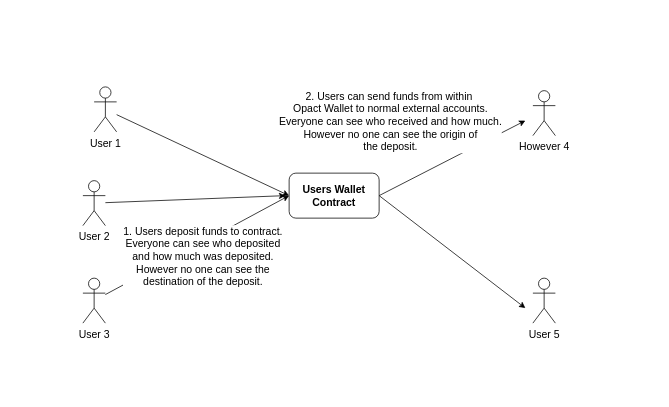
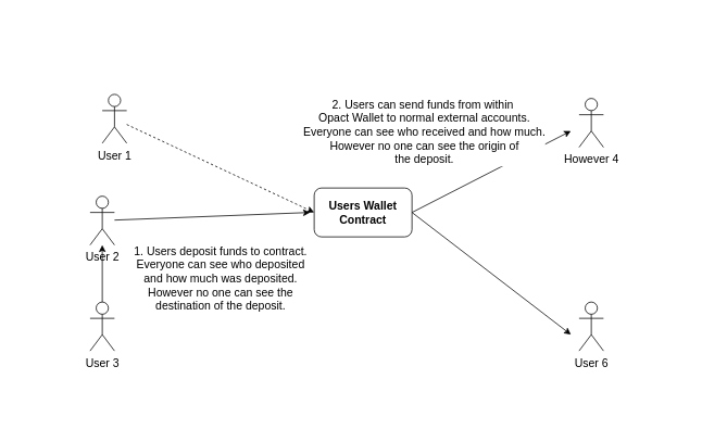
  <mxCell id="0" />
  <mxCell id="1" parent="0" />
  <mxCell id="2" value="" style="rounded=0;whiteSpace=wrap;html=1;labelBackgroundColor=#151219;fontSize=14;strokeColor=none;" vertex="1" parent="1"><mxGeometry width="850" height="500" as="geometry" x="20" y="20" /></mxCell>
- <mxCell id="3" style="edgeStyle=none;html=1;entryX=0;entryY=0.5;entryDx=0;entryDy=0;fontSize=14;" edge="1" parent="1" source="13" target="7"><mxGeometry relative="1" as="geometry" /></mxCell>
+ <mxCell id="3" style="edgeStyle=none;html=1;fontSize=14;" edge="1" parent="1" source="13" target="12"><mxGeometry relative="1" as="geometry" /></mxCell>
  <mxCell id="4" style="edgeStyle=none;html=1;exitX=1;exitY=0.5;exitDx=0;exitDy=0;fontSize=14;" edge="1" parent="1" source="7"><mxGeometry relative="1" as="geometry"><mxPoint x="700" y="160" as="targetPoint" /></mxGeometry></mxCell>
  <mxCell id="5" value="2. Users can send funds from within&amp;nbsp;&lt;br&gt;Opact Wallet to normal external accounts.&lt;br&gt;Everyone can see who received and how much.&lt;br&gt;However no one can see the origin of&lt;br&gt;the deposit." style="edgeLabel;html=1;align=center;verticalAlign=middle;resizable=0;points=[];fontSize=14;" vertex="1" connectable="0" parent="4"><mxGeometry x="-0.202" y="-1" relative="1" as="geometry"><mxPoint x="-63" y="-61" as="offset" /></mxGeometry></mxCell>
  <mxCell id="6" style="edgeStyle=none;html=1;exitX=1;exitY=0.5;exitDx=0;exitDy=0;fontSize=14;" edge="1" parent="1" source="7"><mxGeometry relative="1" as="geometry"><mxPoint x="700" y="410" as="targetPoint" /></mxGeometry></mxCell>
  <mxCell id="7" value="Users Wallet&lt;br style=&quot;font-size: 14px;&quot;&gt;Contract" style="rounded=1;whiteSpace=wrap;html=1;fontSize=14;fontStyle=1" vertex="1" parent="1"><mxGeometry x="385" y="230" width="120" height="60" as="geometry" /></mxCell>
- <mxCell id="8" style="edgeStyle=none;html=1;entryX=0;entryY=0.5;entryDx=0;entryDy=0;fontSize=14;" edge="1" parent="1" source="9" target="7"><mxGeometry relative="1" as="geometry" /></mxCell>
+ <mxCell id="8" style="edgeStyle=none;html=1;entryX=0;entryY=0.5;entryDx=0;entryDy=0;fontSize=14;dashed=1;" edge="1" parent="1" source="9" target="7"><mxGeometry relative="1" as="geometry" /></mxCell>
  <mxCell id="9" value="User 1" style="shape=umlActor;verticalLabelPosition=bottom;verticalAlign=top;html=1;outlineConnect=0;fontSize=14;" vertex="1" parent="1"><mxGeometry x="125" y="115" width="30" height="60" as="geometry" /></mxCell>
  <mxCell id="10" style="edgeStyle=none;html=1;fontSize=14;" edge="1" parent="1" source="12"><mxGeometry relative="1" as="geometry"><mxPoint x="380" y="260" as="targetPoint" /></mxGeometry></mxCell>
  <mxCell id="11" value="1. Users deposit funds to contract.&lt;br&gt;Everyone can see who deposited&lt;br&gt;and how much was deposited.&lt;br&gt;However no one can see the &lt;br&gt;destination of the deposit." style="edgeLabel;html=1;align=center;verticalAlign=middle;resizable=0;points=[];fontSize=14;" vertex="1" connectable="0" parent="10"><mxGeometry x="-0.365" y="1" relative="1" as="geometry"><mxPoint x="54" y="75" as="offset" /></mxGeometry></mxCell>
  <mxCell id="12" value="User 2" style="shape=umlActor;verticalLabelPosition=bottom;verticalAlign=top;html=1;outlineConnect=0;fontSize=14;" vertex="1" parent="1"><mxGeometry x="110" y="240" width="30" height="60" as="geometry" /></mxCell>
  <mxCell id="13" value="User 3" style="shape=umlActor;verticalLabelPosition=bottom;verticalAlign=top;html=1;outlineConnect=0;fontSize=14;" vertex="1" parent="1"><mxGeometry x="110" y="370" width="30" height="60" as="geometry" /></mxCell>
- <mxCell id="14" value="User 5" style="shape=umlActor;verticalLabelPosition=bottom;verticalAlign=top;html=1;outlineConnect=0;fontSize=14;" vertex="1" parent="1"><mxGeometry x="710" y="370" width="30" height="60" as="geometry" /></mxCell>
+ <mxCell id="14" value="User 6" style="shape=umlActor;verticalLabelPosition=bottom;verticalAlign=top;html=1;outlineConnect=0;fontSize=14;" vertex="1" parent="1"><mxGeometry x="710" y="370" width="30" height="60" as="geometry" /></mxCell>
  <mxCell id="15" value="However 4" style="shape=umlActor;verticalLabelPosition=bottom;verticalAlign=top;html=1;outlineConnect=0;fontSize=14;" vertex="1" parent="1"><mxGeometry x="710" y="120" width="30" height="60" as="geometry" /></mxCell>
